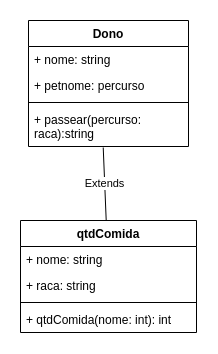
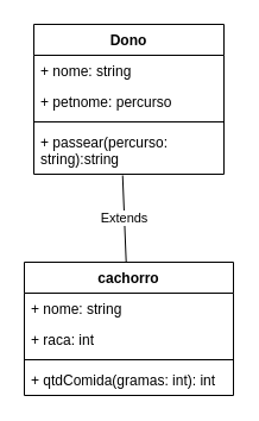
  <mxCell id="0" />
  <mxCell id="1" parent="0" />
  <mxCell id="2" value="Dono" style="swimlane;fontStyle=1;align=center;verticalAlign=top;childLayout=stackLayout;horizontal=1;startSize=26;horizontalStack=0;resizeParent=1;resizeParentMax=0;resizeLast=0;collapsible=1;marginBottom=0;whiteSpace=wrap;html=1;" vertex="1" parent="1"><mxGeometry x="28" y="20" width="160" height="126" as="geometry" /></mxCell>
  <mxCell id="3" value="+ nome: string" style="text;strokeColor=none;fillColor=none;align=left;verticalAlign=top;spacingLeft=4;spacingRight=4;overflow=hidden;rotatable=0;points=[[0,0.5],[1,0.5]];portConstraint=eastwest;whiteSpace=wrap;html=1;" vertex="1" parent="2"><mxGeometry y="26" width="160" height="26" as="geometry" /></mxCell>
  <mxCell id="4" value="+ petnome: percurso" style="text;strokeColor=none;fillColor=none;align=left;verticalAlign=top;spacingLeft=4;spacingRight=4;overflow=hidden;rotatable=0;points=[[0,0.5],[1,0.5]];portConstraint=eastwest;whiteSpace=wrap;html=1;" vertex="1" parent="2"><mxGeometry y="52" width="160" height="26" as="geometry" /></mxCell>
  <mxCell id="5" value="" style="line;strokeWidth=1;fillColor=none;align=left;verticalAlign=middle;spacingTop=-1;spacingLeft=3;spacingRight=3;rotatable=0;labelPosition=right;points=[];portConstraint=eastwest;strokeColor=inherit;" vertex="1" parent="2"><mxGeometry y="78" width="160" height="8" as="geometry" /></mxCell>
- <mxCell id="6" value="+ passear(percurso: raca):string" style="text;strokeColor=none;fillColor=none;align=left;verticalAlign=top;spacingLeft=4;spacingRight=4;overflow=hidden;rotatable=0;points=[[0,0.5],[1,0.5]];portConstraint=eastwest;whiteSpace=wrap;html=1;" vertex="1" parent="2"><mxGeometry y="86" width="160" height="40" as="geometry" /></mxCell>
- <mxCell id="7" value="qtdComida" style="swimlane;fontStyle=1;align=center;verticalAlign=top;childLayout=stackLayout;horizontal=1;startSize=26;horizontalStack=0;resizeParent=1;resizeParentMax=0;resizeLast=0;collapsible=1;marginBottom=0;whiteSpace=wrap;html=1;" vertex="1" parent="1"><mxGeometry x="20" y="220" width="176" height="112" as="geometry" /></mxCell>
+ <mxCell id="6" value="+ passear(percurso: string):string" style="text;strokeColor=none;fillColor=none;align=left;verticalAlign=top;spacingLeft=4;spacingRight=4;overflow=hidden;rotatable=0;points=[[0,0.5],[1,0.5]];portConstraint=eastwest;whiteSpace=wrap;html=1;" vertex="1" parent="2"><mxGeometry y="86" width="160" height="40" as="geometry" /></mxCell>
+ <mxCell id="7" value="cachorro" style="swimlane;fontStyle=1;align=center;verticalAlign=top;childLayout=stackLayout;horizontal=1;startSize=26;horizontalStack=0;resizeParent=1;resizeParentMax=0;resizeLast=0;collapsible=1;marginBottom=0;whiteSpace=wrap;html=1;" vertex="1" parent="1"><mxGeometry x="20" y="220" width="176" height="112" as="geometry" /></mxCell>
  <mxCell id="8" value="+ nome: string" style="text;strokeColor=none;fillColor=none;align=left;verticalAlign=top;spacingLeft=4;spacingRight=4;overflow=hidden;rotatable=0;points=[[0,0.5],[1,0.5]];portConstraint=eastwest;whiteSpace=wrap;html=1;" vertex="1" parent="7"><mxGeometry y="26" width="176" height="26" as="geometry" /></mxCell>
- <mxCell id="9" value="+ raca: string" style="text;strokeColor=none;fillColor=none;align=left;verticalAlign=top;spacingLeft=4;spacingRight=4;overflow=hidden;rotatable=0;points=[[0,0.5],[1,0.5]];portConstraint=eastwest;whiteSpace=wrap;html=1;" vertex="1" parent="7"><mxGeometry y="52" width="176" height="26" as="geometry" /></mxCell>
+ <mxCell id="9" value="+ raca: int" style="text;strokeColor=none;fillColor=none;align=left;verticalAlign=top;spacingLeft=4;spacingRight=4;overflow=hidden;rotatable=0;points=[[0,0.5],[1,0.5]];portConstraint=eastwest;whiteSpace=wrap;html=1;" vertex="1" parent="7"><mxGeometry y="52" width="176" height="26" as="geometry" /></mxCell>
  <mxCell id="10" value="" style="line;strokeWidth=1;fillColor=none;align=left;verticalAlign=middle;spacingTop=-1;spacingLeft=3;spacingRight=3;rotatable=0;labelPosition=right;points=[];portConstraint=eastwest;strokeColor=inherit;" vertex="1" parent="7"><mxGeometry y="78" width="176" height="8" as="geometry" /></mxCell>
- <mxCell id="11" value="+ qtdComida(nome: int): int" style="text;strokeColor=none;fillColor=none;align=left;verticalAlign=top;spacingLeft=4;spacingRight=4;overflow=hidden;rotatable=0;points=[[0,0.5],[1,0.5]];portConstraint=eastwest;whiteSpace=wrap;html=1;" vertex="1" parent="7"><mxGeometry y="86" width="176" height="26" as="geometry" /></mxCell>
+ <mxCell id="11" value="+ qtdComida(gramas: int): int" style="text;strokeColor=none;fillColor=none;align=left;verticalAlign=top;spacingLeft=4;spacingRight=4;overflow=hidden;rotatable=0;points=[[0,0.5],[1,0.5]];portConstraint=eastwest;whiteSpace=wrap;html=1;" vertex="1" parent="7"><mxGeometry y="86" width="176" height="26" as="geometry" /></mxCell>
  <mxCell id="12" value="Extends" style="endArrow=none;endSize=16;endFill=0;html=1;rounded=0;entryX=0.467;entryY=1.025;entryDx=0;entryDy=0;entryPerimeter=0;" edge="1" parent="1" source="7" target="6"><mxGeometry width="160" relative="1" as="geometry"><mxPoint x="24" y="190" as="sourcePoint" /><mxPoint x="184" y="190" as="targetPoint" /></mxGeometry></mxCell>
